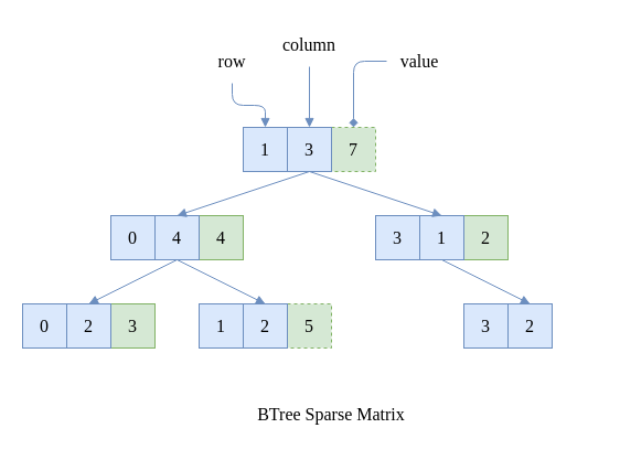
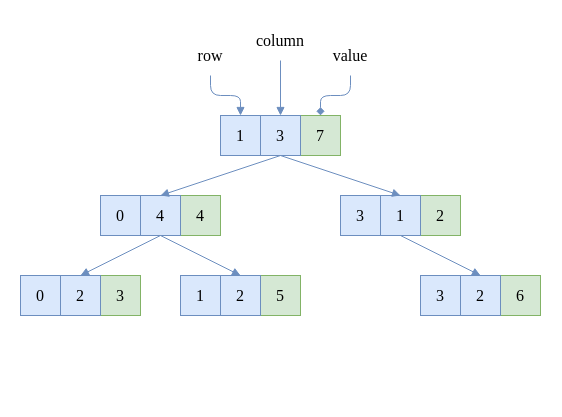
  <mxCell id="0" />
  <mxCell id="1" parent="0" />
- <mxCell id="2" value="BTree Sparse Matrix" style="text;html=1;align=center;verticalAlign=middle;whiteSpace=wrap;rounded=0;fontFamily=Ubuntu;fontSize=16;fontStyle=0;" parent="1" vertex="1"><mxGeometry x="220" y="355" width="160" height="40" as="geometry" /></mxCell>
  <mxCell id="3" value="" style="group" vertex="1" connectable="0" parent="1"><mxGeometry x="180" y="275" width="120" height="40" as="geometry" /></mxCell>
  <mxCell id="4" value="1" style="rounded=0;whiteSpace=wrap;html=1;shadow=0;strokeColor=#6c8ebf;strokeWidth=1;fontFamily=Ubuntu;fontSize=16;fontStyle=0;fillColor=#dae8fc;" parent="3" vertex="1"><mxGeometry width="40" height="40" as="geometry" /></mxCell>
- <mxCell id="5" value="5" style="rounded=0;whiteSpace=wrap;html=1;shadow=0;strokeColor=#82b366;strokeWidth=1;fontFamily=Ubuntu;fontSize=16;fontStyle=0;fillColor=#d5e8d4;dashed=1;" parent="3" vertex="1"><mxGeometry x="80" width="40" height="40" as="geometry" /></mxCell>
+ <mxCell id="5" value="5" style="rounded=0;whiteSpace=wrap;html=1;shadow=0;strokeColor=#82b366;strokeWidth=1;fontFamily=Ubuntu;fontSize=16;fontStyle=0;fillColor=#d5e8d4;" parent="3" vertex="1"><mxGeometry x="80" width="40" height="40" as="geometry" /></mxCell>
  <mxCell id="6" value="2" style="rounded=0;whiteSpace=wrap;html=1;shadow=0;strokeColor=#6c8ebf;strokeWidth=1;fontFamily=Ubuntu;fontSize=16;fontStyle=0;fillColor=#dae8fc;" parent="3" vertex="1"><mxGeometry x="40" width="40" height="40" as="geometry" /></mxCell>
  <mxCell id="7" value="" style="group" vertex="1" connectable="0" parent="1"><mxGeometry x="20" y="275" width="120" height="40" as="geometry" /></mxCell>
  <mxCell id="8" value="0" style="rounded=0;whiteSpace=wrap;html=1;shadow=0;strokeColor=#6c8ebf;strokeWidth=1;fontFamily=Ubuntu;fontSize=16;fontStyle=0;fillColor=#dae8fc;" parent="7" vertex="1"><mxGeometry width="40" height="40" as="geometry" /></mxCell>
  <mxCell id="9" value="3" style="rounded=0;whiteSpace=wrap;html=1;shadow=0;strokeColor=#82b366;strokeWidth=1;fontFamily=Ubuntu;fontSize=16;fontStyle=0;fillColor=#d5e8d4;" parent="7" vertex="1"><mxGeometry x="80" width="40" height="40" as="geometry" /></mxCell>
  <mxCell id="10" value="2" style="rounded=0;whiteSpace=wrap;html=1;shadow=0;strokeColor=#6c8ebf;strokeWidth=1;fontFamily=Ubuntu;fontSize=16;fontStyle=0;fillColor=#dae8fc;" parent="7" vertex="1"><mxGeometry x="40" width="40" height="40" as="geometry" /></mxCell>
  <mxCell id="11" value="0" style="group" vertex="1" connectable="0" parent="1"><mxGeometry x="100" y="195" width="120" height="40" as="geometry" /></mxCell>
  <mxCell id="12" value="0" style="rounded=0;whiteSpace=wrap;html=1;shadow=0;strokeColor=#6c8ebf;strokeWidth=1;fontFamily=Ubuntu;fontSize=16;fontStyle=0;fillColor=#dae8fc;" parent="11" vertex="1"><mxGeometry width="40" height="40" as="geometry" /></mxCell>
  <mxCell id="13" value="4" style="rounded=0;whiteSpace=wrap;html=1;shadow=0;strokeColor=#82b366;strokeWidth=1;fontFamily=Ubuntu;fontSize=16;fontStyle=0;fillColor=#d5e8d4;" parent="11" vertex="1"><mxGeometry x="80" width="40" height="40" as="geometry" /></mxCell>
  <mxCell id="14" value="4" style="rounded=0;whiteSpace=wrap;html=1;shadow=0;strokeColor=#6c8ebf;strokeWidth=1;fontFamily=Ubuntu;fontSize=16;fontStyle=0;fillColor=#dae8fc;" parent="11" vertex="1"><mxGeometry x="40" width="40" height="40" as="geometry" /></mxCell>
  <mxCell id="15" value="" style="group" vertex="1" connectable="0" parent="1"><mxGeometry x="220" y="115" width="120" height="40" as="geometry" /></mxCell>
  <mxCell id="16" value="1" style="rounded=0;whiteSpace=wrap;html=1;shadow=0;strokeColor=#6c8ebf;strokeWidth=1;fontFamily=Ubuntu;fontSize=16;fontStyle=0;fillColor=#dae8fc;" parent="15" vertex="1"><mxGeometry width="40" height="40" as="geometry" /></mxCell>
- <mxCell id="17" value="7" style="rounded=0;whiteSpace=wrap;html=1;shadow=0;strokeColor=#82b366;strokeWidth=1;fontFamily=Ubuntu;fontSize=16;fontStyle=0;fillColor=#d5e8d4;dashed=1;" parent="15" vertex="1"><mxGeometry x="80" width="40" height="40" as="geometry" /></mxCell>
+ <mxCell id="17" value="7" style="rounded=0;whiteSpace=wrap;html=1;shadow=0;strokeColor=#82b366;strokeWidth=1;fontFamily=Ubuntu;fontSize=16;fontStyle=0;fillColor=#d5e8d4;" parent="15" vertex="1"><mxGeometry x="80" width="40" height="40" as="geometry" /></mxCell>
  <mxCell id="18" value="3" style="rounded=0;whiteSpace=wrap;html=1;shadow=0;strokeColor=#6c8ebf;strokeWidth=1;fontFamily=Ubuntu;fontSize=16;fontStyle=0;fillColor=#dae8fc;" parent="15" vertex="1"><mxGeometry x="40" width="40" height="40" as="geometry" /></mxCell>
  <mxCell id="19" value="" style="group" vertex="1" connectable="0" parent="1"><mxGeometry x="340" y="195" width="120" height="40" as="geometry" /></mxCell>
  <mxCell id="20" value="3" style="rounded=0;whiteSpace=wrap;html=1;shadow=0;strokeColor=#6c8ebf;strokeWidth=1;fontFamily=Ubuntu;fontSize=16;fontStyle=0;fillColor=#dae8fc;" parent="19" vertex="1"><mxGeometry width="40" height="40" as="geometry" /></mxCell>
  <mxCell id="21" value="2" style="rounded=0;whiteSpace=wrap;html=1;shadow=0;strokeColor=#82b366;strokeWidth=1;fontFamily=Ubuntu;fontSize=16;fontStyle=0;fillColor=#d5e8d4;" parent="19" vertex="1"><mxGeometry x="80" width="40" height="40" as="geometry" /></mxCell>
  <mxCell id="22" value="1" style="rounded=0;whiteSpace=wrap;html=1;shadow=0;strokeColor=#6c8ebf;strokeWidth=1;fontFamily=Ubuntu;fontSize=16;fontStyle=0;fillColor=#dae8fc;" parent="19" vertex="1"><mxGeometry x="40" width="40" height="40" as="geometry" /></mxCell>
  <mxCell id="23" value="" style="group" vertex="1" connectable="0" parent="1"><mxGeometry x="420" y="275" width="120" height="40" as="geometry" /></mxCell>
  <mxCell id="24" value="3" style="rounded=0;whiteSpace=wrap;html=1;shadow=0;strokeColor=#6c8ebf;strokeWidth=1;fontFamily=Ubuntu;fontSize=16;fontStyle=0;fillColor=#dae8fc;" parent="23" vertex="1"><mxGeometry width="40" height="40" as="geometry" /></mxCell>
+ <mxCell id="25" value="6" style="rounded=0;whiteSpace=wrap;html=1;shadow=0;strokeColor=#82b366;strokeWidth=1;fontFamily=Ubuntu;fontSize=16;fontStyle=0;fillColor=#d5e8d4;" parent="23" vertex="1"><mxGeometry x="80" width="40" height="40" as="geometry" /></mxCell>
  <mxCell id="26" value="2" style="rounded=0;whiteSpace=wrap;html=1;shadow=0;strokeColor=#6c8ebf;strokeWidth=1;fontFamily=Ubuntu;fontSize=16;fontStyle=0;fillColor=#dae8fc;" parent="23" vertex="1"><mxGeometry x="40" width="40" height="40" as="geometry" /></mxCell>
  <mxCell id="27" style="rounded=0;orthogonalLoop=1;jettySize=auto;html=1;entryX=0.5;entryY=0;entryDx=0;entryDy=0;shadow=0;strokeColor=#6c8ebf;strokeWidth=1;fontFamily=Ubuntu;fontSize=14;fontStyle=0;endArrow=block;endFill=1;fillColor=#dae8fc;jumpStyle=line;exitX=0.5;exitY=1;exitDx=0;exitDy=0;" edge="1" parent="1" source="14" target="10"><mxGeometry relative="1" as="geometry" /></mxCell>
  <mxCell id="28" style="rounded=0;orthogonalLoop=1;jettySize=auto;html=1;entryX=0.5;entryY=0;entryDx=0;entryDy=0;shadow=0;strokeColor=#6c8ebf;strokeWidth=1;fontFamily=Ubuntu;fontSize=14;fontStyle=0;endArrow=block;endFill=1;fillColor=#dae8fc;jumpStyle=line;exitX=0.5;exitY=1;exitDx=0;exitDy=0;" edge="1" parent="1" source="14" target="6"><mxGeometry relative="1" as="geometry"><mxPoint x="170" y="245" as="sourcePoint" /><mxPoint x="50" y="325" as="targetPoint" /></mxGeometry></mxCell>
  <mxCell id="29" style="rounded=0;orthogonalLoop=1;jettySize=auto;html=1;entryX=0.5;entryY=0;entryDx=0;entryDy=0;shadow=0;strokeColor=#6c8ebf;strokeWidth=1;fontFamily=Ubuntu;fontSize=14;fontStyle=0;endArrow=block;endFill=1;fillColor=#dae8fc;jumpStyle=line;exitX=0.5;exitY=1;exitDx=0;exitDy=0;" edge="1" parent="1" source="22" target="26"><mxGeometry relative="1" as="geometry"><mxPoint x="90" y="245" as="sourcePoint" /><mxPoint x="170" y="325" as="targetPoint" /></mxGeometry></mxCell>
  <mxCell id="30" style="rounded=1;orthogonalLoop=1;jettySize=auto;html=1;entryX=0.5;entryY=0;entryDx=0;entryDy=0;shadow=0;strokeColor=#6c8ebf;strokeWidth=1;fontFamily=Ubuntu;fontSize=14;fontStyle=0;endArrow=block;endFill=1;fillColor=#dae8fc;exitX=0.5;exitY=1;exitDx=0;exitDy=0;" edge="1" parent="1" source="18" target="14"><mxGeometry relative="1" as="geometry" /></mxCell>
  <mxCell id="31" style="rounded=1;orthogonalLoop=1;jettySize=auto;html=1;entryX=0.5;entryY=0;entryDx=0;entryDy=0;shadow=0;strokeColor=#6c8ebf;strokeWidth=1;fontFamily=Ubuntu;fontSize=14;fontStyle=0;endArrow=block;endFill=1;fillColor=#dae8fc;exitX=0.5;exitY=1;exitDx=0;exitDy=0;" edge="1" parent="1" source="18" target="22"><mxGeometry relative="1" as="geometry" /></mxCell>
  <mxCell id="32" style="edgeStyle=orthogonalEdgeStyle;rounded=1;orthogonalLoop=1;jettySize=auto;html=1;shadow=0;strokeColor=#6c8ebf;strokeWidth=1;fontFamily=Ubuntu;fontSize=14;fontStyle=0;endArrow=block;endFill=1;fillColor=#dae8fc;" edge="1" parent="1" source="33" target="16"><mxGeometry relative="1" as="geometry" /></mxCell>
  <mxCell id="33" value="row" style="text;html=1;align=center;verticalAlign=middle;whiteSpace=wrap;rounded=0;fontFamily=Ubuntu;fontSize=16;fontStyle=0;" vertex="1" parent="1"><mxGeometry x="185" y="35" width="50" height="40" as="geometry" /></mxCell>
  <mxCell id="34" style="edgeStyle=orthogonalEdgeStyle;rounded=1;orthogonalLoop=1;jettySize=auto;html=1;entryX=0.5;entryY=0;entryDx=0;entryDy=0;shadow=0;strokeColor=#6c8ebf;strokeWidth=1;fontFamily=Ubuntu;fontSize=14;fontStyle=0;endArrow=block;endFill=1;fillColor=#dae8fc;" edge="1" parent="1" source="35" target="18"><mxGeometry relative="1" as="geometry" /></mxCell>
  <mxCell id="35" value="column" style="text;html=1;align=center;verticalAlign=middle;whiteSpace=wrap;rounded=0;fontFamily=Ubuntu;fontSize=16;fontStyle=0;" vertex="1" parent="1"><mxGeometry x="250" y="20" width="60" height="40" as="geometry" /></mxCell>
  <mxCell id="36" style="edgeStyle=orthogonalEdgeStyle;rounded=1;orthogonalLoop=1;jettySize=auto;html=1;entryX=0.5;entryY=0;entryDx=0;entryDy=0;shadow=0;strokeColor=#6c8ebf;strokeWidth=1;fontFamily=Ubuntu;fontSize=14;fontStyle=0;endArrow=diamond;endFill=1;fillColor=#dae8fc;" edge="1" parent="1" source="37" target="17"><mxGeometry relative="1" as="geometry" /></mxCell>
- <mxCell id="37" value="value" style="text;html=1;align=center;verticalAlign=middle;whiteSpace=wrap;rounded=0;fontFamily=Ubuntu;fontSize=16;fontStyle=0;" vertex="1" parent="1"><mxGeometry x="350" y="35" width="60" height="40" as="geometry" /></mxCell>
+ <mxCell id="37" value="value" style="text;html=1;align=center;verticalAlign=middle;whiteSpace=wrap;rounded=0;fontFamily=Ubuntu;fontSize=16;fontStyle=0;" vertex="1" parent="1"><mxGeometry x="320" y="35" width="60" height="40" as="geometry" /></mxCell>
